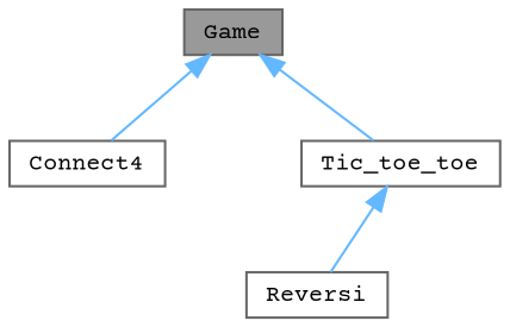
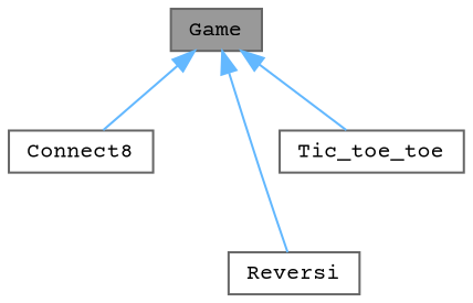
  digraph {
    fontname="Courier Prime"
    node [color=gray40 fillcolor=white fontname="Courier Prime" fontsize=10 shape=box style=filled]
    edge [color=steelblue1 dir=back fontname="Courier Prime" fontsize=10 labelfontname=Helvetica labelfontsize=10 style=solid]
    n1 [fillcolor=grey60 fontcolor=black height=0.2 label=Game width=0.4]
-   n2 [height=0.2 label=Connect4 width=0.4]
+   n2 [height=0.2 label=Connect8 width=0.4]
    n3 [height=0.2 label=Reversi width=0.4]
    n4 [height=0.2 label=Tic_toe_toe width=0.4]
    n1 -> n2
-   n4 -> n3
+   n1 -> n3
    n1 -> n4
  }
